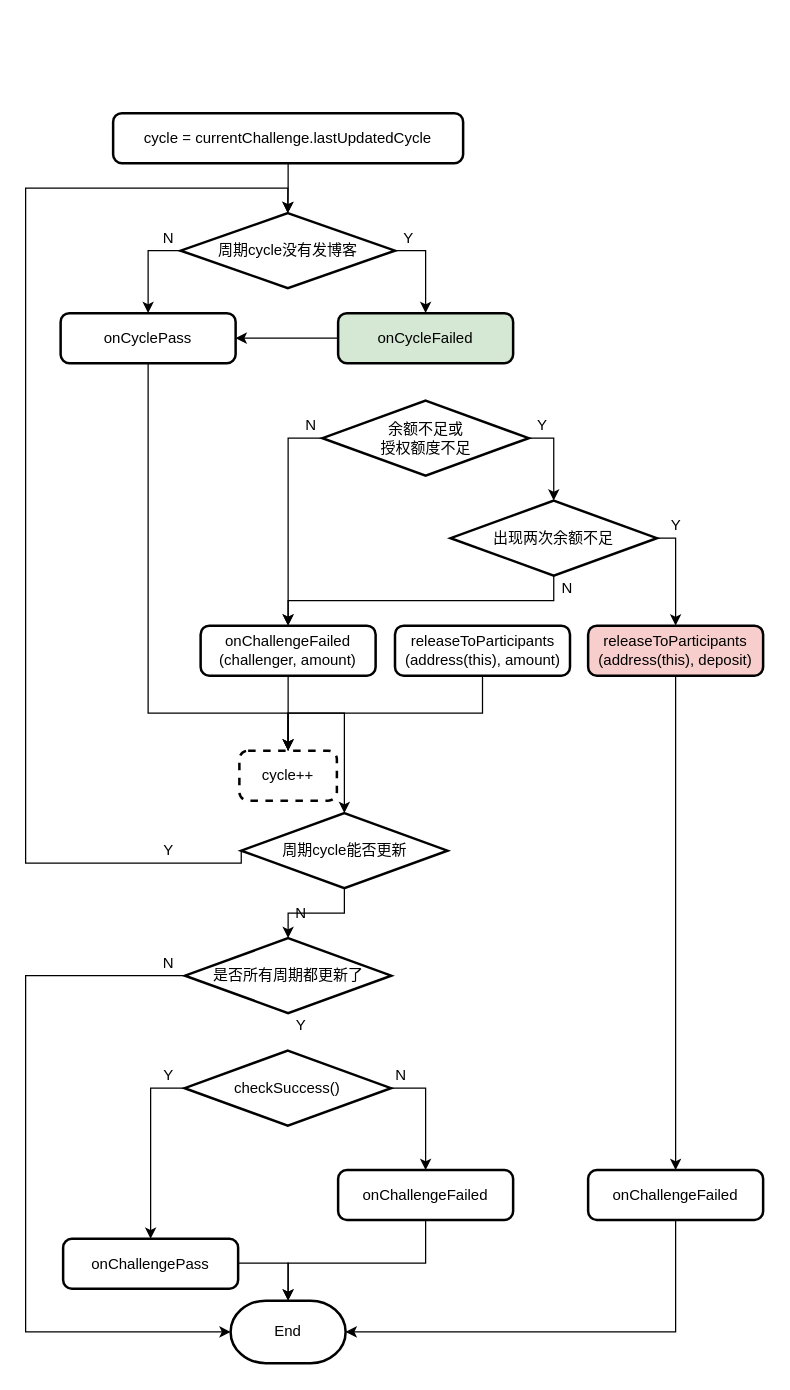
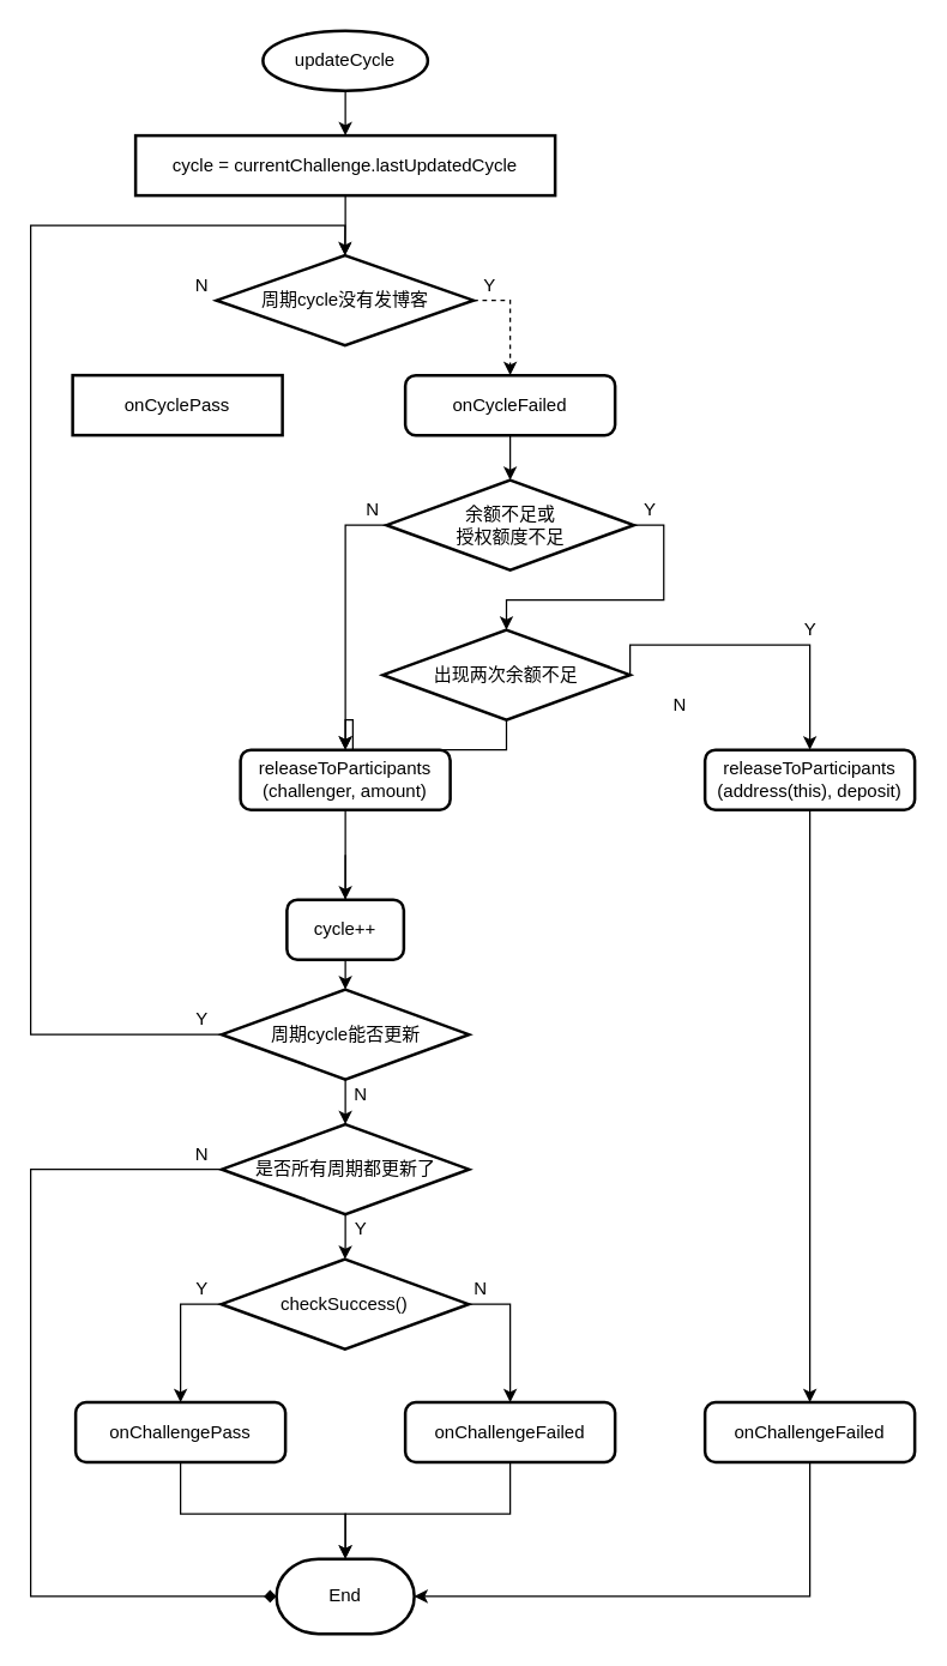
  <mxCell id="0" />
  <mxCell id="1" parent="0" />
- <mxCell id="2" style="edgeStyle=orthogonalEdgeStyle;rounded=0;orthogonalLoop=1;jettySize=auto;html=1;exitX=0;exitY=0.5;exitDx=0;exitDy=0;exitPerimeter=0;entryX=0.5;entryY=0;entryDx=0;entryDy=0;" edge="1" parent="1" source="4" target="10"><mxGeometry relative="1" as="geometry"><mxPoint x="140" y="220" as="targetPoint" /></mxGeometry></mxCell>
- <mxCell id="3" style="edgeStyle=orthogonalEdgeStyle;rounded=0;orthogonalLoop=1;jettySize=auto;html=1;exitX=1;exitY=0.5;exitDx=0;exitDy=0;exitPerimeter=0;entryX=0.5;entryY=0;entryDx=0;entryDy=0;" edge="1" parent="1" source="4" target="12"><mxGeometry relative="1" as="geometry" /></mxCell>
+ <mxCell id="3" style="edgeStyle=orthogonalEdgeStyle;rounded=0;orthogonalLoop=1;jettySize=auto;html=1;exitX=1;exitY=0.5;exitDx=0;exitDy=0;exitPerimeter=0;entryX=0.5;entryY=0;entryDx=0;entryDy=0;dashed=1;" edge="1" parent="1" source="4" target="12"><mxGeometry relative="1" as="geometry" /></mxCell>
  <mxCell id="4" value="周期cycle没有发博客" style="strokeWidth=2;html=1;shape=mxgraph.flowchart.decision;whiteSpace=wrap;" vertex="1" parent="1"><mxGeometry x="144" y="170" width="171.5" height="60" as="geometry" /></mxCell>
- <mxCell id="5" style="edgeStyle=orthogonalEdgeStyle;rounded=0;orthogonalLoop=1;jettySize=auto;html=1;exitX=0.5;exitY=1;exitDx=0;exitDy=0;" edge="1" parent="1" source="6" target="4"><mxGeometry relative="1" as="geometry" /></mxCell>
- <mxCell id="6" value="cycle = currentChallenge.lastUpdatedCycle" style="rounded=1;whiteSpace=wrap;html=1;absoluteArcSize=1;arcSize=14;strokeWidth=2;" vertex="1" parent="1"><mxGeometry x="90" y="90" width="280" height="40" as="geometry" /></mxCell>
- <mxCell id="9" style="edgeStyle=orthogonalEdgeStyle;rounded=0;orthogonalLoop=1;jettySize=auto;html=1;exitX=0.5;exitY=1;exitDx=0;exitDy=0;entryX=0.5;entryY=0;entryDx=0;entryDy=0;" edge="1" parent="1" source="10" target="53"><mxGeometry relative="1" as="geometry"><Array as="points"><mxPoint x="118" y="570" /><mxPoint x="230" y="570" /></Array></mxGeometry></mxCell>
- <mxCell id="10" value="&lt;span&gt;onCyclePass&lt;/span&gt;" style="rounded=1;whiteSpace=wrap;html=1;absoluteArcSize=1;arcSize=14;strokeWidth=2;" vertex="1" parent="1"><mxGeometry x="48" y="250" width="140" height="40" as="geometry" /></mxCell>
- <mxCell id="11" value="" style="edgeStyle=orthogonalEdgeStyle;rounded=0;orthogonalLoop=1;jettySize=auto;html=1;" edge="1" parent="1" source="12" target="10"><mxGeometry relative="1" as="geometry" /></mxCell>
- <mxCell id="12" value="&lt;span&gt;onCycleFailed&lt;/span&gt;" style="rounded=1;whiteSpace=wrap;html=1;absoluteArcSize=1;arcSize=14;strokeWidth=2;fillColor=#d5e8d4;" vertex="1" parent="1"><mxGeometry x="270" y="250" width="140" height="40" as="geometry" /></mxCell>
+ <mxCell id="5" style="edgeStyle=orthogonalEdgeStyle;rounded=0;orthogonalLoop=1;jettySize=auto;html=1;exitX=0.5;exitY=1;exitDx=0;exitDy=0;endArrow=open;" edge="1" parent="1" source="6" target="4"><mxGeometry relative="1" as="geometry" /></mxCell>
+ <mxCell id="6" value="cycle = currentChallenge.lastUpdatedCycle" style="whiteSpace=wrap;html=1;absoluteArcSize=1;arcSize=14;strokeWidth=2;rounded=0;" vertex="1" parent="1"><mxGeometry x="90" y="90" width="280" height="40" as="geometry" /></mxCell>
+ <mxCell id="7" value="" style="edgeStyle=orthogonalEdgeStyle;rounded=0;orthogonalLoop=1;jettySize=auto;html=1;" edge="1" parent="1" source="8" target="6"><mxGeometry relative="1" as="geometry" /></mxCell>
+ <mxCell id="8" value="&lt;span&gt;updateCycle&lt;/span&gt;" style="strokeWidth=2;html=1;shape=mxgraph.flowchart.start_1;whiteSpace=wrap;" vertex="1" parent="1"><mxGeometry x="175" y="20" width="110" height="40" as="geometry" /></mxCell>
+ <mxCell id="10" value="&lt;span&gt;onCyclePass&lt;/span&gt;" style="whiteSpace=wrap;html=1;absoluteArcSize=1;arcSize=14;strokeWidth=2;rounded=0;" vertex="1" parent="1"><mxGeometry x="48" y="250" width="140" height="40" as="geometry" /></mxCell>
+ <mxCell id="11" value="" style="edgeStyle=orthogonalEdgeStyle;rounded=0;orthogonalLoop=1;jettySize=auto;html=1;" edge="1" parent="1" source="12" target="19"><mxGeometry relative="1" as="geometry" /></mxCell>
+ <mxCell id="12" value="&lt;span&gt;onCycleFailed&lt;/span&gt;" style="rounded=1;whiteSpace=wrap;html=1;absoluteArcSize=1;arcSize=14;strokeWidth=2;" vertex="1" parent="1"><mxGeometry x="270" y="250" width="140" height="40" as="geometry" /></mxCell>
  <mxCell id="13" style="edgeStyle=orthogonalEdgeStyle;rounded=0;orthogonalLoop=1;jettySize=auto;html=1;exitX=0.5;exitY=1;exitDx=0;exitDy=0;" edge="1" parent="1" source="14" target="34"><mxGeometry relative="1" as="geometry"><Array as="points"><mxPoint x="120" y="1010" /><mxPoint x="230" y="1010" /></Array></mxGeometry></mxCell>
- <mxCell id="14" value="&lt;span&gt;onChallengePass&lt;/span&gt;" style="rounded=1;whiteSpace=wrap;html=1;absoluteArcSize=1;arcSize=14;strokeWidth=2;" vertex="1" parent="1"><mxGeometry x="50" y="990.5" width="140" height="40" as="geometry" /></mxCell>
+ <mxCell id="14" value="&lt;span&gt;onChallengePass&lt;/span&gt;" style="rounded=1;whiteSpace=wrap;html=1;absoluteArcSize=1;arcSize=14;strokeWidth=2;" vertex="1" parent="1"><mxGeometry x="50" y="935.5" width="140" height="40" as="geometry" /></mxCell>
  <mxCell id="15" style="edgeStyle=orthogonalEdgeStyle;rounded=0;orthogonalLoop=1;jettySize=auto;html=1;exitX=0.5;exitY=1;exitDx=0;exitDy=0;" edge="1" parent="1" source="16" target="34"><mxGeometry relative="1" as="geometry"><Array as="points"><mxPoint x="340" y="1010" /><mxPoint x="230" y="1010" /></Array></mxGeometry></mxCell>
  <mxCell id="16" value="&lt;span&gt;onChallengeFailed&lt;/span&gt;" style="rounded=1;whiteSpace=wrap;html=1;absoluteArcSize=1;arcSize=14;strokeWidth=2;" vertex="1" parent="1"><mxGeometry x="270" y="935.5" width="140" height="40" as="geometry" /></mxCell>
  <mxCell id="17" value="" style="edgeStyle=orthogonalEdgeStyle;rounded=0;orthogonalLoop=1;jettySize=auto;html=1;exitX=1;exitY=0.5;exitDx=0;exitDy=0;exitPerimeter=0;" edge="1" parent="1" source="19" target="22"><mxGeometry relative="1" as="geometry" /></mxCell>
  <mxCell id="18" style="edgeStyle=orthogonalEdgeStyle;rounded=0;orthogonalLoop=1;jettySize=auto;html=1;exitX=0;exitY=0.5;exitDx=0;exitDy=0;exitPerimeter=0;" edge="1" parent="1" source="19" target="30"><mxGeometry relative="1" as="geometry" /></mxCell>
  <mxCell id="19" value="余额不足或&lt;br&gt;授权额度不足" style="strokeWidth=2;html=1;shape=mxgraph.flowchart.decision;whiteSpace=wrap;" vertex="1" parent="1"><mxGeometry x="257.5" y="320" width="165" height="60" as="geometry" /></mxCell>
  <mxCell id="20" style="edgeStyle=orthogonalEdgeStyle;rounded=0;orthogonalLoop=1;jettySize=auto;html=1;entryX=1;entryY=0.5;entryDx=0;entryDy=0;entryPerimeter=0;exitX=0.5;exitY=1;exitDx=0;exitDy=0;" edge="1" parent="1" source="35" target="34"><mxGeometry relative="1" as="geometry" /></mxCell>
  <mxCell id="21" style="edgeStyle=orthogonalEdgeStyle;rounded=0;orthogonalLoop=1;jettySize=auto;html=1;exitX=0.5;exitY=1;exitDx=0;exitDy=0;exitPerimeter=0;" edge="1" parent="1" source="22" target="30"><mxGeometry relative="1" as="geometry" /></mxCell>
- <mxCell id="22" value="出现两次余额不足" style="strokeWidth=2;html=1;shape=mxgraph.flowchart.decision;whiteSpace=wrap;" vertex="1" parent="1"><mxGeometry x="360" y="400" width="165" height="60" as="geometry" /></mxCell>
+ <mxCell id="22" value="出现两次余额不足" style="strokeWidth=2;html=1;shape=mxgraph.flowchart.decision;whiteSpace=wrap;" vertex="1" parent="1"><mxGeometry x="255" y="420" width="165" height="60" as="geometry" /></mxCell>
  <mxCell id="23" style="edgeStyle=orthogonalEdgeStyle;rounded=0;orthogonalLoop=1;jettySize=auto;html=1;exitX=0;exitY=0.5;exitDx=0;exitDy=0;exitPerimeter=0;entryX=0.5;entryY=0;entryDx=0;entryDy=0;entryPerimeter=0;" edge="1" parent="1" source="25" target="4"><mxGeometry relative="1" as="geometry"><Array as="points"><mxPoint x="20" y="690" /><mxPoint x="20" y="150" /><mxPoint x="230" y="150" /></Array></mxGeometry></mxCell>
  <mxCell id="24" style="edgeStyle=orthogonalEdgeStyle;rounded=0;orthogonalLoop=1;jettySize=auto;html=1;exitX=0.5;exitY=1;exitDx=0;exitDy=0;exitPerimeter=0;" edge="1" parent="1" source="25" target="28"><mxGeometry relative="1" as="geometry" /></mxCell>
- <mxCell id="25" value="周期cycle能否更新" style="strokeWidth=2;html=1;shape=mxgraph.flowchart.decision;whiteSpace=wrap;" vertex="1" parent="1"><mxGeometry x="192.5" y="650" width="165" height="60" as="geometry" /></mxCell>
- <mxCell id="27" style="edgeStyle=orthogonalEdgeStyle;rounded=0;orthogonalLoop=1;jettySize=auto;html=1;exitX=0;exitY=0.5;exitDx=0;exitDy=0;exitPerimeter=0;entryX=0;entryY=0.5;entryDx=0;entryDy=0;entryPerimeter=0;" edge="1" parent="1" source="28" target="34"><mxGeometry relative="1" as="geometry"><mxPoint x="20" y="1015.5" as="targetPoint" /><Array as="points"><mxPoint x="20" y="780" /><mxPoint x="20" y="1065" /></Array></mxGeometry></mxCell>
+ <mxCell id="25" value="周期cycle能否更新" style="strokeWidth=2;html=1;shape=mxgraph.flowchart.decision;whiteSpace=wrap;" vertex="1" parent="1"><mxGeometry x="147.5" y="660" width="165" height="60" as="geometry" /></mxCell>
+ <mxCell id="26" style="edgeStyle=orthogonalEdgeStyle;rounded=0;orthogonalLoop=1;jettySize=auto;html=1;exitX=0.5;exitY=1;exitDx=0;exitDy=0;exitPerimeter=0;" edge="1" parent="1" source="28" target="33"><mxGeometry relative="1" as="geometry" /></mxCell>
+ <mxCell id="27" style="edgeStyle=orthogonalEdgeStyle;rounded=0;orthogonalLoop=1;jettySize=auto;html=1;exitX=0;exitY=0.5;exitDx=0;exitDy=0;exitPerimeter=0;entryX=0;entryY=0.5;entryDx=0;entryDy=0;entryPerimeter=0;endArrow=diamond;" edge="1" parent="1" source="28" target="34"><mxGeometry relative="1" as="geometry"><mxPoint x="20" y="1015.5" as="targetPoint" /><Array as="points"><mxPoint x="20" y="780" /><mxPoint x="20" y="1065" /></Array></mxGeometry></mxCell>
  <mxCell id="28" value="是否所有周期都更新了" style="strokeWidth=2;html=1;shape=mxgraph.flowchart.decision;whiteSpace=wrap;" vertex="1" parent="1"><mxGeometry x="147.5" y="750" width="165" height="60" as="geometry" /></mxCell>
  <mxCell id="29" style="edgeStyle=orthogonalEdgeStyle;rounded=0;orthogonalLoop=1;jettySize=auto;html=1;exitX=0.5;exitY=1;exitDx=0;exitDy=0;" edge="1" parent="1" source="30" target="53"><mxGeometry relative="1" as="geometry" /></mxCell>
- <mxCell id="30" value="onChallengeFailed&lt;br&gt;(challenger, amount)" style="rounded=1;whiteSpace=wrap;html=1;absoluteArcSize=1;arcSize=14;strokeWidth=2;" vertex="1" parent="1"><mxGeometry x="160" y="500" width="140" height="40" as="geometry" /></mxCell>
+ <mxCell id="30" value="releaseToParticipants&lt;br&gt;(challenger, amount)" style="rounded=1;whiteSpace=wrap;html=1;absoluteArcSize=1;arcSize=14;strokeWidth=2;" vertex="1" parent="1"><mxGeometry x="160" y="500" width="140" height="40" as="geometry" /></mxCell>
  <mxCell id="31" style="edgeStyle=orthogonalEdgeStyle;rounded=0;orthogonalLoop=1;jettySize=auto;html=1;exitX=0;exitY=0.5;exitDx=0;exitDy=0;exitPerimeter=0;" edge="1" parent="1" source="33" target="14"><mxGeometry relative="1" as="geometry" /></mxCell>
  <mxCell id="32" style="edgeStyle=orthogonalEdgeStyle;rounded=0;orthogonalLoop=1;jettySize=auto;html=1;exitX=1;exitY=0.5;exitDx=0;exitDy=0;exitPerimeter=0;" edge="1" parent="1" source="33" target="16"><mxGeometry relative="1" as="geometry"><Array as="points"><mxPoint x="340" y="870" /></Array></mxGeometry></mxCell>
  <mxCell id="33" value="checkSuccess()" style="strokeWidth=2;html=1;shape=mxgraph.flowchart.decision;whiteSpace=wrap;" vertex="1" parent="1"><mxGeometry x="147.25" y="840" width="165" height="60" as="geometry" /></mxCell>
  <mxCell id="34" value="End" style="strokeWidth=2;html=1;shape=mxgraph.flowchart.terminator;whiteSpace=wrap;" vertex="1" parent="1"><mxGeometry x="184" y="1040" width="92" height="50" as="geometry" /></mxCell>
  <mxCell id="35" value="&lt;span&gt;onChallengeFailed&lt;/span&gt;" style="rounded=1;whiteSpace=wrap;html=1;absoluteArcSize=1;arcSize=14;strokeWidth=2;" vertex="1" parent="1"><mxGeometry x="470" y="935.5" width="140" height="40" as="geometry" /></mxCell>
  <mxCell id="36" style="edgeStyle=orthogonalEdgeStyle;rounded=0;orthogonalLoop=1;jettySize=auto;html=1;exitX=1;exitY=0.5;exitDx=0;exitDy=0;exitPerimeter=0;" edge="1" parent="1" source="22" target="38"><mxGeometry relative="1" as="geometry"><mxPoint x="456.5" y="440" as="sourcePoint" /><mxPoint x="410" y="885.5" as="targetPoint" /><Array as="points"><mxPoint x="540" y="430" /></Array></mxGeometry></mxCell>
  <mxCell id="37" value="" style="edgeStyle=orthogonalEdgeStyle;rounded=0;orthogonalLoop=1;jettySize=auto;html=1;" edge="1" parent="1" source="38" target="35"><mxGeometry relative="1" as="geometry" /></mxCell>
- <mxCell id="38" value="releaseToParticipants&lt;br&gt;(address(this), deposit)" style="rounded=1;whiteSpace=wrap;html=1;absoluteArcSize=1;arcSize=14;strokeWidth=2;fillColor=#f8cecc;" vertex="1" parent="1"><mxGeometry x="470" y="500" width="140" height="40" as="geometry" /></mxCell>
+ <mxCell id="38" value="releaseToParticipants&lt;br&gt;(address(this), deposit)" style="rounded=1;whiteSpace=wrap;html=1;absoluteArcSize=1;arcSize=14;strokeWidth=2;" vertex="1" parent="1"><mxGeometry x="470" y="500" width="140" height="40" as="geometry" /></mxCell>
  <mxCell id="39" value="Y" style="text;html=1;align=center;verticalAlign=middle;resizable=0;points=[];autosize=1;" vertex="1" parent="1"><mxGeometry x="315.5" y="180" width="20" height="20" as="geometry" /></mxCell>
  <mxCell id="40" value="N" style="text;html=1;align=center;verticalAlign=middle;resizable=0;points=[];autosize=1;" vertex="1" parent="1"><mxGeometry x="124" y="180" width="20" height="20" as="geometry" /></mxCell>
  <mxCell id="41" value="Y" style="text;html=1;align=center;verticalAlign=middle;resizable=0;points=[];autosize=1;" vertex="1" parent="1"><mxGeometry x="422.5" y="330" width="20" height="20" as="geometry" /></mxCell>
  <mxCell id="42" value="N" style="text;html=1;align=center;verticalAlign=middle;resizable=0;points=[];autosize=1;" vertex="1" parent="1"><mxGeometry x="237.5" y="330" width="20" height="20" as="geometry" /></mxCell>
  <mxCell id="43" style="edgeStyle=orthogonalEdgeStyle;rounded=0;orthogonalLoop=1;jettySize=auto;html=1;exitX=0.5;exitY=1;exitDx=0;exitDy=0;" edge="1" parent="1" source="53" target="25"><mxGeometry relative="1" as="geometry"><Array as="points"><mxPoint x="230" y="570" /></Array></mxGeometry></mxCell>
- <mxCell id="44" value="releaseToParticipants&lt;br&gt;(address(this), amount)" style="rounded=1;whiteSpace=wrap;html=1;absoluteArcSize=1;arcSize=14;strokeWidth=2;" vertex="1" parent="1"><mxGeometry x="315.5" y="500" width="140" height="40" as="geometry" /></mxCell>
  <mxCell id="45" value="Y" style="text;html=1;align=center;verticalAlign=middle;resizable=0;points=[];autosize=1;" vertex="1" parent="1"><mxGeometry x="530" y="410" width="20" height="20" as="geometry" /></mxCell>
  <mxCell id="46" value="N" style="text;html=1;align=center;verticalAlign=middle;resizable=0;points=[];autosize=1;" vertex="1" parent="1"><mxGeometry x="442.5" y="460" width="20" height="20" as="geometry" /></mxCell>
  <mxCell id="47" value="Y" style="text;html=1;align=center;verticalAlign=middle;resizable=0;points=[];autosize=1;" vertex="1" parent="1"><mxGeometry x="124" y="670" width="20" height="20" as="geometry" /></mxCell>
  <mxCell id="48" value="N" style="text;html=1;align=center;verticalAlign=middle;resizable=0;points=[];autosize=1;" vertex="1" parent="1"><mxGeometry x="230" y="720" width="20" height="20" as="geometry" /></mxCell>
  <mxCell id="49" value="Y" style="text;html=1;align=center;verticalAlign=middle;resizable=0;points=[];autosize=1;" vertex="1" parent="1"><mxGeometry x="230" y="810" width="20" height="20" as="geometry" /></mxCell>
  <mxCell id="50" value="N" style="text;html=1;align=center;verticalAlign=middle;resizable=0;points=[];autosize=1;" vertex="1" parent="1"><mxGeometry x="124" y="760" width="20" height="20" as="geometry" /></mxCell>
  <mxCell id="51" value="N" style="text;html=1;align=center;verticalAlign=middle;resizable=0;points=[];autosize=1;" vertex="1" parent="1"><mxGeometry x="310" y="850" width="20" height="20" as="geometry" /></mxCell>
  <mxCell id="52" value="Y" style="text;html=1;align=center;verticalAlign=middle;resizable=0;points=[];autosize=1;" vertex="1" parent="1"><mxGeometry x="124" y="850" width="20" height="20" as="geometry" /></mxCell>
- <mxCell id="53" value="&lt;span&gt;cycle++&lt;/span&gt;" style="rounded=1;whiteSpace=wrap;html=1;absoluteArcSize=1;arcSize=14;strokeWidth=2;dashed=1;" vertex="1" parent="1"><mxGeometry x="191" y="600" width="78" height="40" as="geometry" /></mxCell>
- <mxCell id="54" style="edgeStyle=orthogonalEdgeStyle;rounded=0;orthogonalLoop=1;jettySize=auto;html=1;exitX=0.5;exitY=1;exitDx=0;exitDy=0;" edge="1" parent="1" source="44" target="53"><mxGeometry relative="1" as="geometry"><mxPoint x="385.5" y="540" as="sourcePoint" /><mxPoint x="230" y="660" as="targetPoint" /><Array as="points"><mxPoint x="386" y="570" /></Array></mxGeometry></mxCell>
+ <mxCell id="53" value="&lt;span&gt;cycle++&lt;/span&gt;" style="rounded=1;whiteSpace=wrap;html=1;absoluteArcSize=1;arcSize=14;strokeWidth=2;" vertex="1" parent="1"><mxGeometry x="191" y="600" width="78" height="40" as="geometry" /></mxCell>
